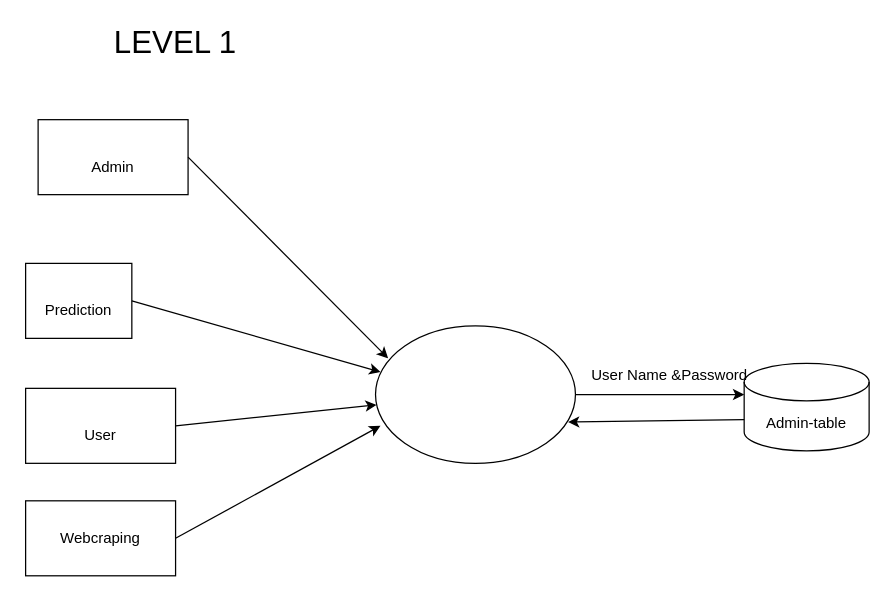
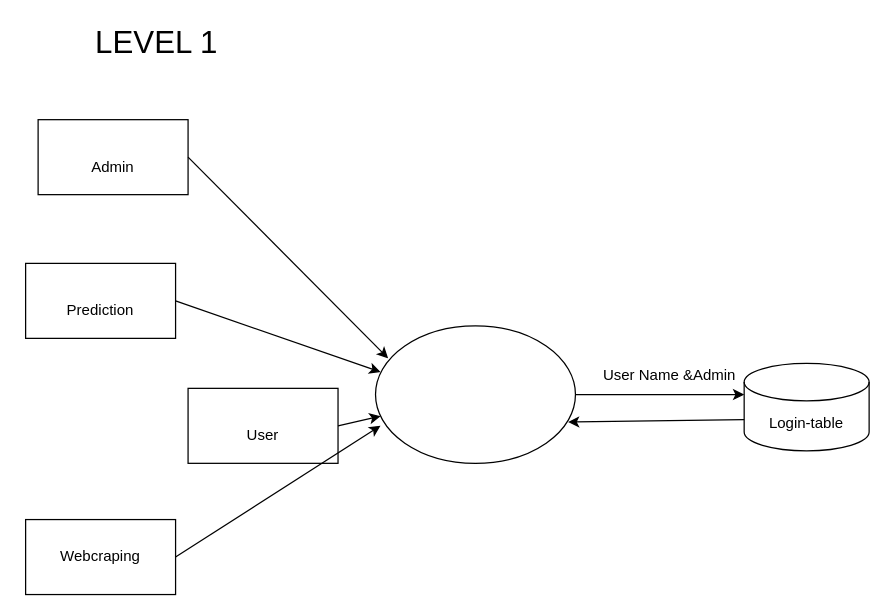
  <mxCell id="0" />
  <mxCell id="1" parent="0" />
- <mxCell id="2" value="&lt;font style=&quot;font-size: 25px&quot;&gt;LEVEL 1&lt;/font&gt;" style="text;html=1;strokeColor=none;fillColor=none;align=center;verticalAlign=middle;whiteSpace=wrap;rounded=0;fontSize=33;" parent="1" vertex="1"><mxGeometry x="45" y="20" width="190" height="20" as="geometry" /></mxCell>
+ <mxCell id="2" value="&lt;font style=&quot;font-size: 25px&quot;&gt;LEVEL 1&lt;/font&gt;" style="text;html=1;strokeColor=none;fillColor=none;align=center;verticalAlign=middle;whiteSpace=wrap;rounded=0;fontSize=33;" parent="1" vertex="1"><mxGeometry x="30" y="20" width="190" height="20" as="geometry" /></mxCell>
  <mxCell id="3" value="" style="ellipse;whiteSpace=wrap;html=1;fontSize=33;" parent="1" vertex="1"><mxGeometry x="300" y="260" width="160" height="110" as="geometry" /></mxCell>
- <mxCell id="4" value="&lt;span style=&quot;font-size: 12px;&quot;&gt;User&lt;/span&gt;" style="rounded=0;whiteSpace=wrap;html=1;fontSize=33;" parent="1" vertex="1"><mxGeometry x="20" y="310" width="120" height="60" as="geometry" /></mxCell>
- <mxCell id="5" value="&lt;span style=&quot;font-size: 12px;&quot;&gt;Prediction&lt;/span&gt;" style="rounded=0;whiteSpace=wrap;html=1;fontSize=33;" parent="1" vertex="1"><mxGeometry x="20" y="210" width="85" height="60" as="geometry" /></mxCell>
+ <mxCell id="4" value="&lt;span style=&quot;font-size: 12px;&quot;&gt;User&lt;/span&gt;" style="rounded=0;whiteSpace=wrap;html=1;fontSize=33;" parent="1" vertex="1"><mxGeometry x="150" y="310" width="120" height="60" as="geometry" /></mxCell>
+ <mxCell id="5" value="&lt;span style=&quot;font-size: 12px;&quot;&gt;Prediction&lt;/span&gt;" style="rounded=0;whiteSpace=wrap;html=1;fontSize=33;" parent="1" vertex="1"><mxGeometry x="20" y="210" width="120" height="60" as="geometry" /></mxCell>
  <mxCell id="6" value="&lt;font style=&quot;font-size: 12px;&quot;&gt;Admin&lt;/font&gt;" style="rounded=0;whiteSpace=wrap;html=1;fontSize=33;" parent="1" vertex="1"><mxGeometry x="30" y="95" width="120" height="60" as="geometry" /></mxCell>
- <mxCell id="7" value="Webcraping" style="rounded=0;whiteSpace=wrap;html=1;" parent="1" vertex="1"><mxGeometry x="20" y="400" width="120" height="60" as="geometry" /></mxCell>
+ <mxCell id="7" value="Webcraping" style="rounded=0;whiteSpace=wrap;html=1;" parent="1" vertex="1"><mxGeometry x="20" y="415" width="120" height="60" as="geometry" /></mxCell>
  <mxCell id="8" value="" style="endArrow=classic;html=1;entryX=0.063;entryY=0.236;entryDx=0;entryDy=0;entryPerimeter=0;exitX=1;exitY=0.5;exitDx=0;exitDy=0;" parent="1" source="6" target="3" edge="1"><mxGeometry width="50" height="50" relative="1" as="geometry"><mxPoint x="120" y="220" as="sourcePoint" /><mxPoint x="170" y="170" as="targetPoint" /></mxGeometry></mxCell>
  <mxCell id="9" value="" style="endArrow=classic;html=1;exitX=1;exitY=0.5;exitDx=0;exitDy=0;" parent="1" source="4" target="3" edge="1"><mxGeometry width="50" height="50" relative="1" as="geometry"><mxPoint x="120" y="160" as="sourcePoint" /><mxPoint x="308" y="283" as="targetPoint" /></mxGeometry></mxCell>
  <mxCell id="10" value="" style="endArrow=classic;html=1;exitX=1;exitY=0.5;exitDx=0;exitDy=0;entryX=0.025;entryY=0.336;entryDx=0;entryDy=0;entryPerimeter=0;" parent="1" source="5" edge="1" target="3"><mxGeometry width="50" height="50" relative="1" as="geometry"><mxPoint x="130" y="280" as="sourcePoint" /><mxPoint x="297" y="320" as="targetPoint" /></mxGeometry></mxCell>
  <mxCell id="11" value="" style="endArrow=classic;html=1;exitX=1;exitY=0.5;exitDx=0;exitDy=0;entryX=0.025;entryY=0.727;entryDx=0;entryDy=0;entryPerimeter=0;" parent="1" source="7" target="3" edge="1"><mxGeometry width="50" height="50" relative="1" as="geometry"><mxPoint x="350" y="330" as="sourcePoint" /><mxPoint x="447" y="341" as="targetPoint" /></mxGeometry></mxCell>
  <mxCell id="12" value="&lt;span style=&quot;color: rgba(0, 0, 0, 0); font-family: monospace; font-size: 0px; text-align: start;&quot;&gt;%3CmxGraphModel%3E%3Croot%3E%3CmxCell%20id%3D%220%22%2F%3E%3CmxCell%20id%3D%221%22%20parent%3D%220%22%2F%3E%3CmxCell%20id%3D%222%22%20value%3D%22%26lt%3Bfont%20style%3D%26quot%3Bfont-size%3A%2025px%26quot%3B%26gt%3BLEVEL%201%26lt%3B%2Ffont%26gt%3B%22%20style%3D%22text%3Bhtml%3D1%3BstrokeColor%3Dnone%3BfillColor%3Dnone%3Balign%3Dcenter%3BverticalAlign%3Dmiddle%3BwhiteSpace%3Dwrap%3Brounded%3D0%3BfontSize%3D33%3B%22%20vertex%3D%221%22%20parent%3D%221%22%3E%3CmxGeometry%20x%3D%2240%22%20y%3D%2260%22%20width%3D%22190%22%20height%3D%2220%22%20as%3D%22geometry%22%2F%3E%3C%2FmxCell%3E%3CmxCell%20id%3D%223%22%20value%3D%22%22%20style%3D%22ellipse%3BwhiteSpace%3Dwrap%3Bhtml%3D1%3BfontSize%3D33%3B%22%20vertex%3D%221%22%20parent%3D%221%22%3E%3CmxGeometry%20x%3D%22310%22%20y%3D%22300%22%20width%3D%22200%22%20height%3D%22110%22%20as%3D%22geometry%22%2F%3E%3C%2FmxCell%3E%3CmxCell%20id%3D%224%22%20value%3D%22%26lt%3Bspan%20style%3D%26quot%3Bfont-size%3A%2018px%26quot%3B%26gt%3BCYBERBULLYING%26lt%3Bbr%20style%3D%26quot%3Bfont-size%3A%2018px%26quot%3B%26gt%3B%26lt%3B%2Fspan%26gt%3B%22%20style%3D%22text%3Bhtml%3D1%3BstrokeColor%3Dnone%3BfillColor%3Dnone%3Balign%3Dcenter%3BverticalAlign%3Dmiddle%3BwhiteSpace%3Dwrap%3Brounded%3D0%3BfontSize%3D18%3BfontStyle%3D1%22%20vertex%3D%221%22%20parent%3D%221%22%3E%3CmxGeometry%20x%3D%22385%22%20y%3D%22345%22%20width%3D%2240%22%20height%3D%2220%22%20as%3D%22geometry%22%2F%3E%3C%2FmxCell%3E%3CmxCell%20id%3D%225%22%20value%3D%22%26lt%3Bfont%20style%3D%26quot%3Bfont-size%3A%2014px%26quot%3B%26gt%3BUser%26lt%3B%2Ffont%26gt%3B%22%20style%3D%22rounded%3D0%3BwhiteSpace%3Dwrap%3Bhtml%3D1%3BfontSize%3D33%3B%22%20vertex%3D%221%22%20parent%3D%221%22%3E%3CmxGeometry%20x%3D%2250%22%20y%3D%22210%22%20width%3D%22120%22%20height%3D%2260%22%20as%3D%22geometry%22%2F%3E%3C%2FmxCell%3E%3CmxCell%20id%3D%226%22%20value%3D%22%26lt%3Bspan%20style%3D%26quot%3Bfont-size%3A%2012px%26quot%3B%26gt%3BPrediction%26lt%3B%2Fspan%26gt%3B%22%20style%3D%22rounded%3D0%3BwhiteSpace%3Dwrap%3Bhtml%3D1%3BfontSize%3D33%3B%22%20vertex%3D%221%22%20parent%3D%221%22%3E%3CmxGeometry%20x%3D%2250%22%20y%3D%22320%22%20width%3D%22120%22%20height%3D%2260%22%20as%3D%22geometry%22%2F%3E%3C%2FmxCell%3E%3CmxCell%20id%3D%227%22%20value%3D%22%26lt%3Bspan%20style%3D%26quot%3Bfont-size%3A%2012px%26quot%3B%26gt%3BVisualization%26amp%3Bnbsp%3B%26lt%3B%2Fspan%26gt%3B%22%20style%3D%22rounded%3D0%3BwhiteSpace%3Dwrap%3Bhtml%3D1%3BfontSize%3D33%3B%22%20vertex%3D%221%22%20parent%3D%221%22%3E%3CmxGeometry%20x%3D%2250%22%20y%3D%22430%22%20width%3D%22120%22%20height%3D%2260%22%20as%3D%22geometry%22%2F%3E%3C%2FmxCell%3E%3CmxCell%20id%3D%228%22%20value%3D%22%26lt%3Bfont%20style%3D%26quot%3Bfont-size%3A%2014px%26quot%3B%26gt%3BAdmin%26lt%3B%2Ffont%26gt%3B%22%20style%3D%22rounded%3D0%3BwhiteSpace%3Dwrap%3Bhtml%3D1%3BfontSize%3D33%3B%22%20vertex%3D%221%22%20parent%3D%221%22%3E%3CmxGeometry%20x%3D%2250%22%20y%3D%22110%22%20width%3D%22120%22%20height%3D%2260%22%20as%3D%22geometry%22%2F%3E%3C%2FmxCell%3E%3CmxCell%20id%3D%229%22%20value%3D%22%22%20style%3D%22endArrow%3Dclassic%3Bhtml%3D1%3BentryX%3D0.085%3BentryY%3D0.2%3BentryDx%3D0%3BentryDy%3D0%3BentryPerimeter%3D0%3BexitX%3D1%3BexitY%3D0.5%3BexitDx%3D0%3BexitDy%3D0%3B%22%20edge%3D%221%22%20source%3D%228%22%20target%3D%223%22%20parent%3D%221%22%3E%3CmxGeometry%20width%3D%2250%22%20height%3D%2250%22%20relative%3D%221%22%20as%3D%22geometry%22%3E%3CmxPoint%20x%3D%22130%22%20y%3D%22260%22%20as%3D%22sourcePoint%22%2F%3E%3CmxPoint%20x%3D%22180%22%20y%3D%22210%22%20as%3D%22targetPoint%22%2F%3E%3C%2FmxGeometry%3E%3C%2FmxCell%3E%3CmxCell%20id%3D%2210%22%20value%3D%22%22%20style%3D%22endArrow%3Dclassic%3Bhtml%3D1%3BexitX%3D1%3BexitY%3D0.5%3BexitDx%3D0%3BexitDy%3D0%3BentryX%3D0.03%3BentryY%3D0.309%3BentryDx%3D0%3BentryDy%3D0%3BentryPerimeter%3D0%3B%22%20edge%3D%221%22%20source%3D%225%22%20target%3D%223%22%20parent%3D%221%22%3E%3CmxGeometry%20width%3D%2250%22%20height%3D%2250%22%20relative%3D%221%22%20as%3D%22geometry%22%3E%3CmxPoint%20x%3D%22130%22%20y%3D%22200%22%20as%3D%22sourcePoint%22%2F%3E%3CmxPoint%20x%3D%22318%22%20y%3D%22323%22%20as%3D%22targetPoint%22%2F%3E%3C%2FmxGeometry%3E%3C%2FmxCell%3E%3CmxCell%20id%3D%2211%22%20value%3D%22%22%20style%3D%22endArrow%3Dclassic%3Bhtml%3D1%3BexitX%3D1%3BexitY%3D0.5%3BexitDx%3D0%3BexitDy%3D0%3BentryX%3D0.015%3BentryY%3D0.664%3BentryDx%3D0%3BentryDy%3D0%3BentryPerimeter%3D0%3B%22%20edge%3D%221%22%20source%3D%227%22%20target%3D%223%22%20parent%3D%221%22%3E%3CmxGeometry%20width%3D%2250%22%20height%3D%2250%22%20relative%3D%221%22%20as%3D%22geometry%22%3E%3CmxPoint%20x%3D%22140%22%20y%3D%22320%22%20as%3D%22sourcePoint%22%2F%3E%3CmxPoint%20x%3D%22307%22%20y%3D%22360%22%20as%3D%22targetPoint%22%2F%3E%3C%2FmxGeometry%3E%3C%2FmxCell%3E%3CmxCell%20id%3D%2212%22%20value%3D%22%22%20style%3D%22endArrow%3Dclassic%3Bhtml%3D1%3BexitX%3D1%3BexitY%3D0.5%3BexitDx%3D0%3BexitDy%3D0%3B%22%20edge%3D%221%22%20source%3D%226%22%20parent%3D%221%22%3E%3CmxGeometry%20width%3D%2250%22%20height%3D%2250%22%20relative%3D%221%22%20as%3D%22geometry%22%3E%3CmxPoint%20x%3D%22500%22%20y%3D%22200%22%20as%3D%22sourcePoint%22%2F%3E%3CmxPoint%20x%3D%22310%22%20y%3D%22350%22%20as%3D%22targetPoint%22%2F%3E%3C%2FmxGeometry%3E%3C%2FmxCell%3E%3CmxCell%20id%3D%2213%22%20value%3D%22Login-table%22%20style%3D%22shape%3Dcylinder3%3BwhiteSpace%3Dwrap%3Bhtml%3D1%3BboundedLbl%3D1%3BbackgroundOutline%3D1%3Bsize%3D15%3B%22%20vertex%3D%221%22%20parent%3D%221%22%3E%3CmxGeometry%20x%3D%22620%22%20y%3D%22315%22%20width%3D%22100%22%20height%3D%2270%22%20as%3D%22geometry%22%2F%3E%3C%2FmxCell%3E%3CmxCell%20id%3D%2214%22%20value%3D%22%22%20style%3D%22endArrow%3Dclassic%3Bhtml%3D1%3BexitX%3D0%3BexitY%3D0%3BexitDx%3D0%3BexitDy%3D45%3BexitPerimeter%3D0%3BentryX%3D1.005%3BentryY%3D0.564%3BentryDx%3D0%3BentryDy%3D0%3BentryPerimeter%3D0%3B%22%20edge%3D%221%22%20source%3D%2213%22%20target%3D%223%22%20parent%3D%221%22%3E%3CmxGeometry%20width%3D%2250%22%20height%3D%2250%22%20relative%3D%221%22%20as%3D%22geometry%22%3E%3CmxPoint%20x%3D%22400%22%20y%3D%22300%22%20as%3D%22sourcePoint%22%2F%3E%3CmxPoint%20x%3D%22510%22%20y%3D%22355%22%20as%3D%22targetPoint%22%2F%3E%3C%2FmxGeometry%3E%3C%2FmxCell%3E%3CmxCell%20id%3D%2215%22%20value%3D%22%22%20style%3D%22endArrow%3Dclassic%3Bhtml%3D1%3BentryX%3D0%3BentryY%3D0%3BentryDx%3D0%3BentryDy%3D25%3BentryPerimeter%3D0%3BexitX%3D0.985%3BexitY%3D0.373%3BexitDx%3D0%3BexitDy%3D0%3BexitPerimeter%3D0%3B%22%20edge%3D%221%22%20source%3D%223%22%20target%3D%2213%22%20parent%3D%221%22%3E%3CmxGeometry%20width%3D%2250%22%20height%3D%2250%22%20relative%3D%221%22%20as%3D%22geometry%22%3E%3CmxPoint%20x%3D%22400%22%20y%3D%22300%22%20as%3D%22sourcePoint%22%2F%3E%3CmxPoint%20x%3D%22450%22%20y%3D%22250%22%20as%3D%22targetPoint%22%2F%3E%3C%2FmxGeometry%3E%3C%2FmxCell%3E%3CmxCell%20id%3D%2216%22%20value%3D%22User%20Name%20%26amp%3Bamp%3BPassword%22%20style%3D%22text%3Bhtml%3D1%3Balign%3Dcenter%3BverticalAlign%3Dmiddle%3Bresizable%3D0%3Bpoints%3D%5B%5D%3Bautosize%3D1%3B%22%20vertex%3D%221%22%20parent%3D%221%22%3E%3CmxGeometry%20x%3D%22490%22%20y%3D%22315%22%20width%3D%22140%22%20height%3D%2220%22%20as%3D%22geometry%22%2F%3E%3C%2FmxCell%3E%3C%2Froot%3E%3C%2FmxGraphModel%3E&lt;/span&gt;" style="text;html=1;align=center;verticalAlign=middle;resizable=0;points=[];autosize=1;strokeColor=none;fillColor=none;" vertex="1" parent="1"><mxGeometry x="350" y="340" width="20" height="30" as="geometry" /></mxCell>
- <mxCell id="13" value="Admin-table" style="shape=cylinder3;whiteSpace=wrap;html=1;boundedLbl=1;backgroundOutline=1;size=15;" vertex="1" parent="1"><mxGeometry x="595" y="290" width="100" height="70" as="geometry" /></mxCell>
+ <mxCell id="13" value="Login-table" style="shape=cylinder3;whiteSpace=wrap;html=1;boundedLbl=1;backgroundOutline=1;size=15;" vertex="1" parent="1"><mxGeometry x="595" y="290" width="100" height="70" as="geometry" /></mxCell>
  <mxCell id="14" value="" style="endArrow=classic;html=1;exitX=0;exitY=0;exitDx=0;exitDy=45;exitPerimeter=0;entryX=0.963;entryY=0.7;entryDx=0;entryDy=0;entryPerimeter=0;" edge="1" parent="1" source="13" target="3"><mxGeometry width="50" height="50" relative="1" as="geometry"><mxPoint x="375" y="275" as="sourcePoint" /><mxPoint x="460" y="330" as="targetPoint" /></mxGeometry></mxCell>
  <mxCell id="15" value="" style="endArrow=classic;html=1;entryX=0;entryY=0;entryDx=0;entryDy=25;entryPerimeter=0;exitX=1;exitY=0.5;exitDx=0;exitDy=0;" edge="1" parent="1" target="13" source="3"><mxGeometry width="50" height="50" relative="1" as="geometry"><mxPoint x="482" y="316.03" as="sourcePoint" /><mxPoint x="425" y="225" as="targetPoint" /></mxGeometry></mxCell>
- <mxCell id="16" value="User Name &amp;amp;Password" style="text;html=1;align=center;verticalAlign=middle;resizable=0;points=[];autosize=1;" vertex="1" parent="1"><mxGeometry x="465" y="290" width="140" height="20" as="geometry" /></mxCell>
+ <mxCell id="16" value="User Name &amp;amp;Admin" style="text;html=1;align=center;verticalAlign=middle;resizable=0;points=[];autosize=1;" vertex="1" parent="1"><mxGeometry x="465" y="290" width="140" height="20" as="geometry" /></mxCell>
